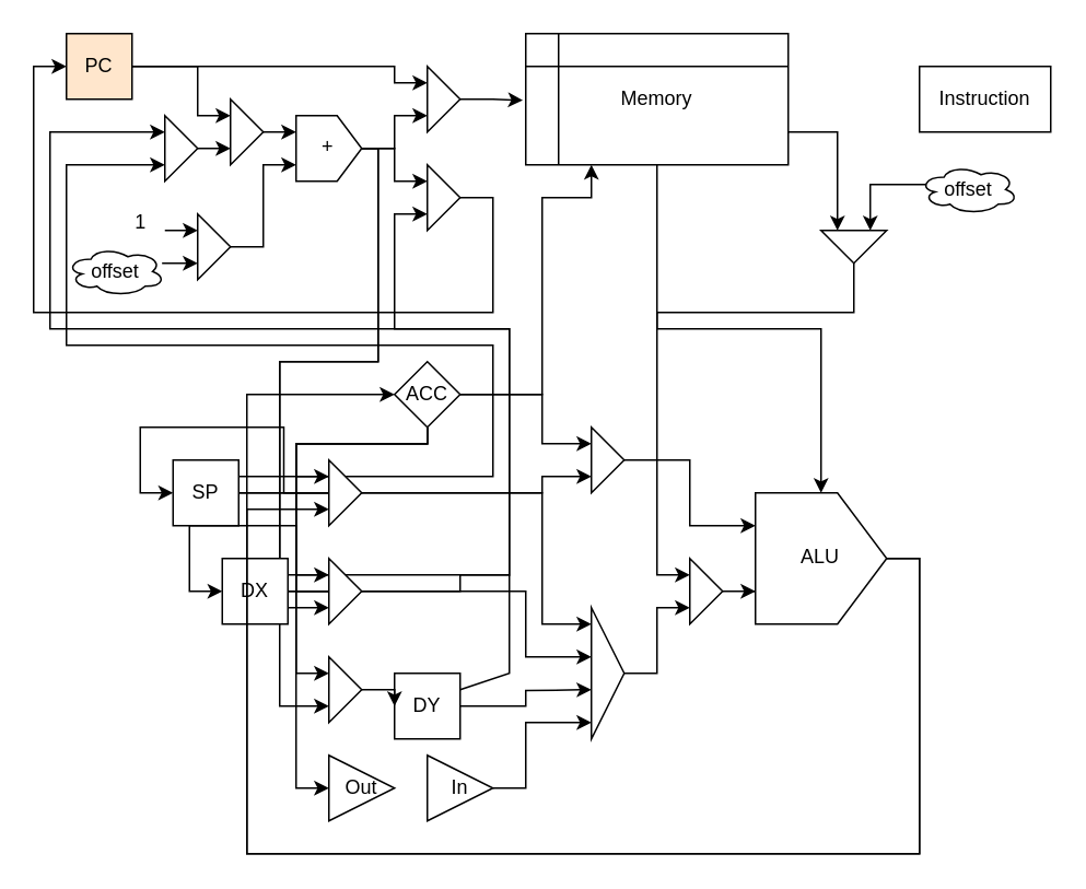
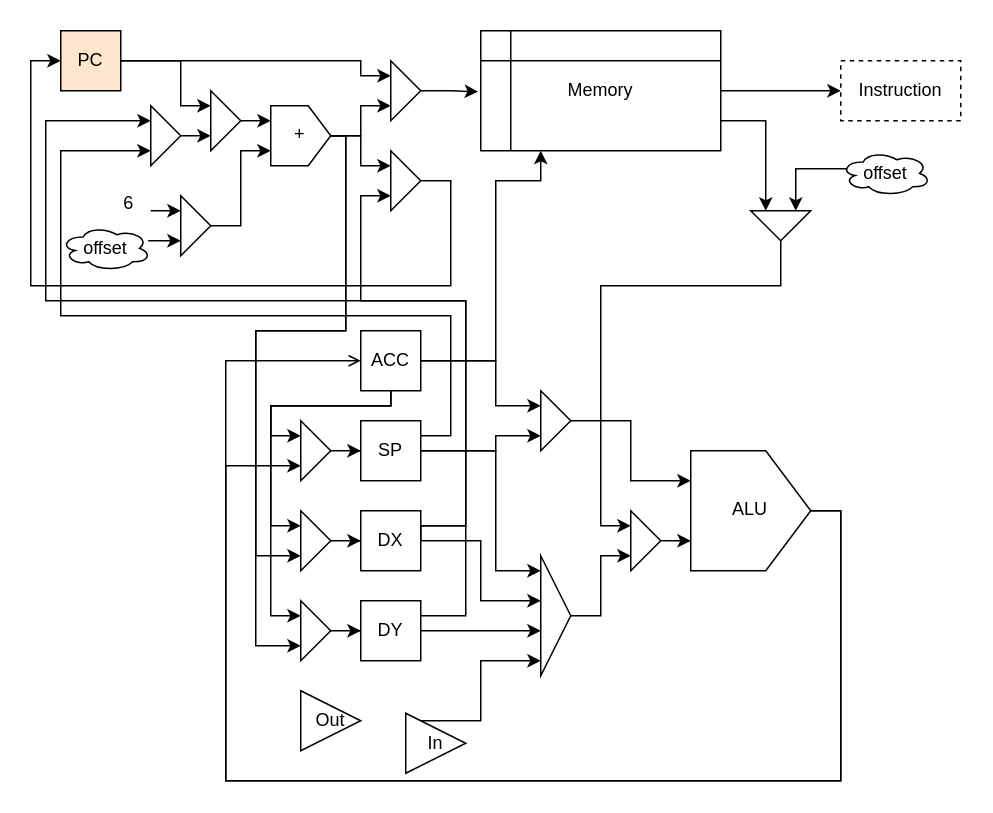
  <mxCell id="0" />
  <mxCell id="1" parent="0" />
- <mxCell id="2" style="edgeStyle=orthogonalEdgeStyle;rounded=0;orthogonalLoop=1;jettySize=auto;html=1;" parent="1" source="4" target="62" edge="1"><mxGeometry relative="1" as="geometry" /></mxCell>
+ <mxCell id="2" style="edgeStyle=orthogonalEdgeStyle;rounded=0;orthogonalLoop=1;jettySize=auto;html=1;entryX=0;entryY=0.5;entryDx=0;entryDy=0;" parent="1" source="4" target="18" edge="1"><mxGeometry relative="1" as="geometry" /></mxCell>
  <mxCell id="3" style="edgeStyle=orthogonalEdgeStyle;rounded=0;orthogonalLoop=1;jettySize=auto;html=1;exitX=1;exitY=0.75;exitDx=0;exitDy=0;entryX=0;entryY=0.75;entryDx=0;entryDy=0;" parent="1" source="4" target="64" edge="1"><mxGeometry relative="1" as="geometry" /></mxCell>
  <mxCell id="4" value="Memory" style="shape=internalStorage;whiteSpace=wrap;html=1;backgroundOutline=1;" parent="1" vertex="1"><mxGeometry x="320" y="20" width="160" height="80" as="geometry" /></mxCell>
  <mxCell id="5" value="" style="triangle;whiteSpace=wrap;html=1;" parent="1" vertex="1"><mxGeometry x="260" y="40" width="20" height="40" as="geometry" /></mxCell>
  <mxCell id="6" style="edgeStyle=orthogonalEdgeStyle;rounded=0;orthogonalLoop=1;jettySize=auto;html=1;entryX=-0.011;entryY=0.508;entryDx=0;entryDy=0;entryPerimeter=0;" parent="1" source="5" target="4" edge="1"><mxGeometry relative="1" as="geometry" /></mxCell>
  <mxCell id="7" style="edgeStyle=orthogonalEdgeStyle;rounded=0;orthogonalLoop=1;jettySize=auto;html=1;entryX=0;entryY=0.75;entryDx=0;entryDy=0;" parent="1" source="11" target="5" edge="1"><mxGeometry relative="1" as="geometry" /></mxCell>
  <mxCell id="8" style="edgeStyle=orthogonalEdgeStyle;rounded=0;orthogonalLoop=1;jettySize=auto;html=1;exitX=0.5;exitY=1;exitDx=0;exitDy=0;entryX=0;entryY=0.25;entryDx=0;entryDy=0;" parent="1" source="11" target="16" edge="1"><mxGeometry relative="1" as="geometry" /></mxCell>
  <mxCell id="9" style="edgeStyle=orthogonalEdgeStyle;rounded=0;orthogonalLoop=1;jettySize=auto;html=1;exitX=0.5;exitY=1;exitDx=0;exitDy=0;entryX=0;entryY=0.75;entryDx=0;entryDy=0;" parent="1" source="11" target="54" edge="1"><mxGeometry relative="1" as="geometry"><mxPoint x="220.276" y="230" as="targetPoint" /><Array as="points"><mxPoint x="230" y="90" /><mxPoint x="230" y="220" /><mxPoint x="170" y="220" /><mxPoint x="170" y="370" /></Array></mxGeometry></mxCell>
  <mxCell id="10" style="edgeStyle=orthogonalEdgeStyle;rounded=0;orthogonalLoop=1;jettySize=auto;html=1;entryX=0;entryY=0.75;entryDx=0;entryDy=0;" parent="1" source="11" target="56" edge="1"><mxGeometry relative="1" as="geometry"><Array as="points"><mxPoint x="230" y="90" /><mxPoint x="230" y="220" /><mxPoint x="170" y="220" /><mxPoint x="170" y="430" /></Array></mxGeometry></mxCell>
  <mxCell id="11" value="+" style="shape=offPageConnector;whiteSpace=wrap;html=1;rotation=-90;textDirection=vertical-lr;" parent="1" vertex="1"><mxGeometry x="180" y="70" width="40" height="40" as="geometry" /></mxCell>
  <mxCell id="12" style="edgeStyle=orthogonalEdgeStyle;rounded=0;orthogonalLoop=1;jettySize=auto;html=1;entryX=0;entryY=0.25;entryDx=0;entryDy=0;" parent="1" source="14" target="5" edge="1"><mxGeometry relative="1" as="geometry"><Array as="points"><mxPoint x="240" y="40" /><mxPoint x="240" y="50" /></Array></mxGeometry></mxCell>
  <mxCell id="13" style="edgeStyle=orthogonalEdgeStyle;rounded=0;orthogonalLoop=1;jettySize=auto;html=1;entryX=0;entryY=0.25;entryDx=0;entryDy=0;" parent="1" source="14" target="20" edge="1"><mxGeometry relative="1" as="geometry"><Array as="points"><mxPoint x="120" y="40" /><mxPoint x="120" y="70" /><mxPoint x="140" y="70" /></Array></mxGeometry></mxCell>
  <mxCell id="14" value="PC" style="whiteSpace=wrap;html=1;aspect=fixed;fillColor=#ffe6cc;" parent="1" vertex="1"><mxGeometry x="40" y="20" width="40" height="40" as="geometry" /></mxCell>
  <mxCell id="15" style="edgeStyle=orthogonalEdgeStyle;rounded=0;orthogonalLoop=1;jettySize=auto;html=1;exitX=1;exitY=0.5;exitDx=0;exitDy=0;entryX=0;entryY=0.5;entryDx=0;entryDy=0;" parent="1" source="16" target="14" edge="1"><mxGeometry relative="1" as="geometry"><mxPoint x="200" y="130" as="targetPoint" /><Array as="points"><mxPoint x="300" y="120" /><mxPoint x="300" y="190" /><mxPoint x="20" y="190" /><mxPoint x="20" y="40" /></Array></mxGeometry></mxCell>
  <mxCell id="16" value="" style="triangle;whiteSpace=wrap;html=1;" parent="1" vertex="1"><mxGeometry x="260" y="100" width="20" height="40" as="geometry" /></mxCell>
  <mxCell id="17" style="edgeStyle=orthogonalEdgeStyle;rounded=0;orthogonalLoop=1;jettySize=auto;html=1;entryX=0;entryY=0.25;entryDx=0;entryDy=0;exitX=0.07;exitY=0.4;exitDx=0;exitDy=0;exitPerimeter=0;" parent="1" source="67" target="64" edge="1"><mxGeometry relative="1" as="geometry"><mxPoint x="560" y="110" as="sourcePoint" /></mxGeometry></mxCell>
- <mxCell id="18" value="Instruction" style="rounded=0;whiteSpace=wrap;html=1;" parent="1" vertex="1"><mxGeometry x="560" y="40" width="80" height="40" as="geometry" /></mxCell>
+ <mxCell id="18" value="Instruction" style="rounded=0;whiteSpace=wrap;html=1;dashed=1;" parent="1" vertex="1"><mxGeometry x="560" y="40" width="80" height="40" as="geometry" /></mxCell>
  <mxCell id="19" style="edgeStyle=orthogonalEdgeStyle;rounded=0;orthogonalLoop=1;jettySize=auto;html=1;exitX=1;exitY=0.5;exitDx=0;exitDy=0;entryX=0.75;entryY=0;entryDx=0;entryDy=0;" parent="1" source="20" target="11" edge="1"><mxGeometry relative="1" as="geometry" /></mxCell>
  <mxCell id="20" value="" style="triangle;whiteSpace=wrap;html=1;" parent="1" vertex="1"><mxGeometry x="140" y="60" width="20" height="40" as="geometry" /></mxCell>
  <mxCell id="21" style="edgeStyle=orthogonalEdgeStyle;rounded=0;orthogonalLoop=1;jettySize=auto;html=1;entryX=0;entryY=0.75;entryDx=0;entryDy=0;" parent="1" source="22" target="20" edge="1"><mxGeometry relative="1" as="geometry"><Array as="points"><mxPoint x="120" y="90" /><mxPoint x="120" y="90" /></Array></mxGeometry></mxCell>
  <mxCell id="22" value="" style="triangle;whiteSpace=wrap;html=1;" parent="1" vertex="1"><mxGeometry x="100" y="70" width="20" height="40" as="geometry" /></mxCell>
  <mxCell id="23" style="edgeStyle=orthogonalEdgeStyle;rounded=0;orthogonalLoop=1;jettySize=auto;html=1;entryX=0;entryY=0.25;entryDx=0;entryDy=0;" parent="1" source="29" target="52" edge="1"><mxGeometry relative="1" as="geometry"><Array as="points"><mxPoint x="260" y="270" /><mxPoint x="180" y="270" /><mxPoint x="180" y="290" /></Array></mxGeometry></mxCell>
  <mxCell id="24" style="edgeStyle=orthogonalEdgeStyle;rounded=0;orthogonalLoop=1;jettySize=auto;html=1;exitX=0.5;exitY=1;exitDx=0;exitDy=0;entryX=0;entryY=0.25;entryDx=0;entryDy=0;" parent="1" source="29" target="54" edge="1"><mxGeometry relative="1" as="geometry"><Array as="points"><mxPoint x="260" y="270" /><mxPoint x="180" y="270" /><mxPoint x="180" y="350" /></Array></mxGeometry></mxCell>
  <mxCell id="25" style="edgeStyle=orthogonalEdgeStyle;rounded=0;orthogonalLoop=1;jettySize=auto;html=1;exitX=0.5;exitY=1;exitDx=0;exitDy=0;entryX=0;entryY=0.25;entryDx=0;entryDy=0;" parent="1" source="29" target="56" edge="1"><mxGeometry relative="1" as="geometry"><Array as="points"><mxPoint x="260" y="270" /><mxPoint x="180" y="270" /><mxPoint x="180" y="410" /></Array></mxGeometry></mxCell>
- <mxCell id="26" style="edgeStyle=orthogonalEdgeStyle;rounded=0;orthogonalLoop=1;jettySize=auto;html=1;entryX=0;entryY=0.5;entryDx=0;entryDy=0;" parent="1" source="29" target="57" edge="1"><mxGeometry relative="1" as="geometry"><Array as="points"><mxPoint x="260" y="270" /><mxPoint x="180" y="270" /><mxPoint x="180" y="480" /></Array></mxGeometry></mxCell>
  <mxCell id="27" style="edgeStyle=orthogonalEdgeStyle;rounded=0;orthogonalLoop=1;jettySize=auto;html=1;entryX=0;entryY=0.25;entryDx=0;entryDy=0;" parent="1" source="29" target="59" edge="1"><mxGeometry relative="1" as="geometry"><Array as="points"><mxPoint x="330" y="240" /><mxPoint x="330" y="270" /></Array></mxGeometry></mxCell>
  <mxCell id="28" style="edgeStyle=orthogonalEdgeStyle;rounded=0;orthogonalLoop=1;jettySize=auto;html=1;exitX=1;exitY=0.5;exitDx=0;exitDy=0;entryX=0.25;entryY=1;entryDx=0;entryDy=0;" parent="1" source="29" target="4" edge="1"><mxGeometry relative="1" as="geometry"><Array as="points"><mxPoint x="330" y="240" /><mxPoint x="330" y="120" /><mxPoint x="360" y="120" /></Array></mxGeometry></mxCell>
- <mxCell id="29" value="ACC" style="rhombus;whiteSpace=wrap;html=1;aspect=fixed;" parent="1" vertex="1"><mxGeometry x="240" y="220" width="40" height="40" as="geometry" /></mxCell>
+ <mxCell id="29" value="ACC" style="whiteSpace=wrap;html=1;aspect=fixed;" parent="1" vertex="1"><mxGeometry x="240" y="220" width="40" height="40" as="geometry" /></mxCell>
  <mxCell id="30" style="edgeStyle=orthogonalEdgeStyle;rounded=0;orthogonalLoop=1;jettySize=auto;html=1;entryX=0;entryY=0.75;entryDx=0;entryDy=0;" parent="1" source="33" target="22" edge="1"><mxGeometry relative="1" as="geometry"><Array as="points"><mxPoint x="300" y="290" /><mxPoint x="300" y="210" /><mxPoint x="40" y="210" /><mxPoint x="40" y="100" /></Array></mxGeometry></mxCell>
  <mxCell id="31" style="edgeStyle=orthogonalEdgeStyle;rounded=0;orthogonalLoop=1;jettySize=auto;html=1;" parent="1" source="33" edge="1"><mxGeometry relative="1" as="geometry"><mxPoint x="360" y="380" as="targetPoint" /><Array as="points"><mxPoint x="330" y="300" /><mxPoint x="330" y="380" /></Array></mxGeometry></mxCell>
  <mxCell id="32" style="edgeStyle=orthogonalEdgeStyle;rounded=0;orthogonalLoop=1;jettySize=auto;html=1;entryX=0;entryY=0.75;entryDx=0;entryDy=0;" parent="1" source="33" target="59" edge="1"><mxGeometry relative="1" as="geometry"><Array as="points"><mxPoint x="330" y="300" /><mxPoint x="330" y="290" /></Array></mxGeometry></mxCell>
- <mxCell id="33" value="SP" style="whiteSpace=wrap;html=1;aspect=fixed;" parent="1" vertex="1"><mxGeometry x="105" y="280" width="40" height="40" as="geometry" /></mxCell>
+ <mxCell id="33" value="SP" style="whiteSpace=wrap;html=1;aspect=fixed;" parent="1" vertex="1"><mxGeometry x="240" y="280" width="40" height="40" as="geometry" /></mxCell>
  <mxCell id="34" style="edgeStyle=orthogonalEdgeStyle;rounded=0;orthogonalLoop=1;jettySize=auto;html=1;exitX=1;exitY=0.5;exitDx=0;exitDy=0;" parent="1" source="37" edge="1"><mxGeometry relative="1" as="geometry"><mxPoint x="310" y="390" as="sourcePoint" /><mxPoint x="100" y="80" as="targetPoint" /><Array as="points"><mxPoint x="280" y="350" /><mxPoint x="310" y="350" /><mxPoint x="310" y="200" /><mxPoint x="30" y="200" /><mxPoint x="30" y="80" /></Array></mxGeometry></mxCell>
  <mxCell id="35" style="edgeStyle=orthogonalEdgeStyle;rounded=0;orthogonalLoop=1;jettySize=auto;html=1;" parent="1" source="37" edge="1"><mxGeometry relative="1" as="geometry"><mxPoint x="360" y="400" as="targetPoint" /><Array as="points"><mxPoint x="320" y="360" /><mxPoint x="320" y="400" /></Array></mxGeometry></mxCell>
  <mxCell id="36" style="edgeStyle=orthogonalEdgeStyle;rounded=0;orthogonalLoop=1;jettySize=auto;html=1;exitX=1;exitY=0.25;exitDx=0;exitDy=0;entryX=0;entryY=0.75;entryDx=0;entryDy=0;" edge="1" parent="1" source="37" target="16"><mxGeometry relative="1" as="geometry"><Array as="points"><mxPoint x="310" y="350" /><mxPoint x="310" y="200" /><mxPoint x="240" y="200" /><mxPoint x="240" y="130" /></Array></mxGeometry></mxCell>
- <mxCell id="37" value="DX" style="whiteSpace=wrap;html=1;aspect=fixed;" parent="1" vertex="1"><mxGeometry x="135" y="340" width="40" height="40" as="geometry" /></mxCell>
+ <mxCell id="37" value="DX" style="whiteSpace=wrap;html=1;aspect=fixed;" parent="1" vertex="1"><mxGeometry x="240" y="340" width="40" height="40" as="geometry" /></mxCell>
  <mxCell id="38" style="edgeStyle=orthogonalEdgeStyle;rounded=0;orthogonalLoop=1;jettySize=auto;html=1;" parent="1" source="39" edge="1"><mxGeometry relative="1" as="geometry"><mxPoint x="360" y="420" as="targetPoint" /></mxGeometry></mxCell>
- <mxCell id="39" value="DY" style="whiteSpace=wrap;html=1;aspect=fixed;" parent="1" vertex="1"><mxGeometry x="240" y="410" width="40" height="40" as="geometry" /></mxCell>
+ <mxCell id="39" value="DY" style="whiteSpace=wrap;html=1;aspect=fixed;" parent="1" vertex="1"><mxGeometry x="240" y="400" width="40" height="40" as="geometry" /></mxCell>
  <mxCell id="40" style="edgeStyle=orthogonalEdgeStyle;rounded=0;orthogonalLoop=1;jettySize=auto;html=1;entryX=0.25;entryY=0;entryDx=0;entryDy=0;" parent="1" source="41" target="11" edge="1"><mxGeometry relative="1" as="geometry" /></mxCell>
  <mxCell id="41" value="" style="triangle;whiteSpace=wrap;html=1;" parent="1" vertex="1"><mxGeometry x="120" y="130" width="20" height="40" as="geometry" /></mxCell>
  <mxCell id="42" style="edgeStyle=orthogonalEdgeStyle;rounded=0;orthogonalLoop=1;jettySize=auto;html=1;entryX=0;entryY=0.75;entryDx=0;entryDy=0;" parent="1" source="43" target="41" edge="1"><mxGeometry relative="1" as="geometry"><Array as="points"><mxPoint x="100" y="160" /><mxPoint x="100" y="160" /></Array></mxGeometry></mxCell>
  <mxCell id="43" value="offset" style="ellipse;shape=cloud;whiteSpace=wrap;html=1;" parent="1" vertex="1"><mxGeometry x="40" y="150" width="60" height="30" as="geometry" /></mxCell>
  <mxCell id="44" style="edgeStyle=orthogonalEdgeStyle;rounded=0;orthogonalLoop=1;jettySize=auto;html=1;entryX=0;entryY=0.25;entryDx=0;entryDy=0;" parent="1" source="45" target="41" edge="1"><mxGeometry relative="1" as="geometry"><Array as="points"><mxPoint x="100" y="140" /><mxPoint x="100" y="140" /></Array></mxGeometry></mxCell>
- <mxCell id="45" value="1" style="text;html=1;align=center;verticalAlign=middle;resizable=0;points=[];autosize=1;strokeColor=none;fillColor=none;" parent="1" vertex="1"><mxGeometry x="70" y="120" width="30" height="30" as="geometry" /></mxCell>
+ <mxCell id="45" value="6" style="text;html=1;align=center;verticalAlign=middle;resizable=0;points=[];autosize=1;strokeColor=none;fillColor=none;" parent="1" vertex="1"><mxGeometry x="70" y="120" width="30" height="30" as="geometry" /></mxCell>
  <mxCell id="46" value="" style="endArrow=none;html=1;rounded=0;exitX=1;exitY=0.25;exitDx=0;exitDy=0;" parent="1" source="39" edge="1"><mxGeometry width="50" height="50" relative="1" as="geometry"><mxPoint x="230" y="420" as="sourcePoint" /><mxPoint x="310" y="350" as="targetPoint" /><Array as="points"><mxPoint x="310" y="410" /></Array></mxGeometry></mxCell>
  <mxCell id="47" style="edgeStyle=orthogonalEdgeStyle;rounded=0;orthogonalLoop=1;jettySize=auto;html=1;" parent="1" source="48" edge="1"><mxGeometry relative="1" as="geometry"><mxPoint x="360" y="440" as="targetPoint" /><Array as="points"><mxPoint x="320" y="480" /><mxPoint x="320" y="440" /></Array></mxGeometry></mxCell>
- <mxCell id="48" value="In" style="triangle;whiteSpace=wrap;html=1;" parent="1" vertex="1"><mxGeometry x="260" y="460" width="40" height="40" as="geometry" /></mxCell>
+ <mxCell id="48" value="In" style="triangle;whiteSpace=wrap;html=1;" parent="1" vertex="1"><mxGeometry x="270" y="475" width="40" height="40" as="geometry" /></mxCell>
  <mxCell id="49" style="edgeStyle=orthogonalEdgeStyle;rounded=0;orthogonalLoop=1;jettySize=auto;html=1;entryX=0;entryY=0.75;entryDx=0;entryDy=0;" parent="1" source="50" target="66" edge="1"><mxGeometry relative="1" as="geometry"><Array as="points"><mxPoint x="400" y="410" /><mxPoint x="400" y="370" /></Array></mxGeometry></mxCell>
  <mxCell id="50" value="" style="triangle;whiteSpace=wrap;html=1;" parent="1" vertex="1"><mxGeometry x="360" y="370" width="20" height="80" as="geometry" /></mxCell>
  <mxCell id="51" style="edgeStyle=orthogonalEdgeStyle;rounded=0;orthogonalLoop=1;jettySize=auto;html=1;entryX=0;entryY=0.5;entryDx=0;entryDy=0;" parent="1" source="52" target="33" edge="1"><mxGeometry relative="1" as="geometry" /></mxCell>
  <mxCell id="52" value="" style="triangle;whiteSpace=wrap;html=1;" parent="1" vertex="1"><mxGeometry x="200" y="280" width="20" height="40" as="geometry" /></mxCell>
  <mxCell id="53" style="edgeStyle=orthogonalEdgeStyle;rounded=0;orthogonalLoop=1;jettySize=auto;html=1;entryX=0;entryY=0.5;entryDx=0;entryDy=0;" parent="1" source="54" target="37" edge="1"><mxGeometry relative="1" as="geometry" /></mxCell>
  <mxCell id="54" value="" style="triangle;whiteSpace=wrap;html=1;" parent="1" vertex="1"><mxGeometry x="200" y="340" width="20" height="40" as="geometry" /></mxCell>
  <mxCell id="55" style="edgeStyle=orthogonalEdgeStyle;rounded=0;orthogonalLoop=1;jettySize=auto;html=1;entryX=0;entryY=0.5;entryDx=0;entryDy=0;" parent="1" source="56" target="39" edge="1"><mxGeometry relative="1" as="geometry" /></mxCell>
  <mxCell id="56" value="" style="triangle;whiteSpace=wrap;html=1;" parent="1" vertex="1"><mxGeometry x="200" y="400" width="20" height="40" as="geometry" /></mxCell>
  <mxCell id="57" value="Out" style="triangle;whiteSpace=wrap;html=1;" parent="1" vertex="1"><mxGeometry x="200" y="460" width="40" height="40" as="geometry" /></mxCell>
  <mxCell id="58" style="edgeStyle=orthogonalEdgeStyle;rounded=0;orthogonalLoop=1;jettySize=auto;html=1;entryX=0.75;entryY=0;entryDx=0;entryDy=0;" parent="1" source="59" target="62" edge="1"><mxGeometry relative="1" as="geometry"><Array as="points"><mxPoint x="420" y="280" /><mxPoint x="420" y="320" /></Array></mxGeometry></mxCell>
  <mxCell id="59" value="" style="triangle;whiteSpace=wrap;html=1;" parent="1" vertex="1"><mxGeometry x="360" y="260" width="20" height="40" as="geometry" /></mxCell>
- <mxCell id="60" style="edgeStyle=orthogonalEdgeStyle;rounded=0;orthogonalLoop=1;jettySize=auto;html=1;entryX=0;entryY=0.5;entryDx=0;entryDy=0;" parent="1" source="62" target="29" edge="1"><mxGeometry relative="1" as="geometry"><Array as="points"><mxPoint x="560" y="340" /><mxPoint x="560" y="520" /><mxPoint x="150" y="520" /><mxPoint x="150" y="240" /></Array></mxGeometry></mxCell>
+ <mxCell id="60" style="edgeStyle=orthogonalEdgeStyle;rounded=0;orthogonalLoop=1;jettySize=auto;html=1;entryX=0;entryY=0.5;entryDx=0;entryDy=0;endArrow=open;" parent="1" source="62" target="29" edge="1"><mxGeometry relative="1" as="geometry"><Array as="points"><mxPoint x="560" y="340" /><mxPoint x="560" y="520" /><mxPoint x="150" y="520" /><mxPoint x="150" y="240" /></Array></mxGeometry></mxCell>
  <mxCell id="61" style="edgeStyle=orthogonalEdgeStyle;rounded=0;orthogonalLoop=1;jettySize=auto;html=1;entryX=0;entryY=0.75;entryDx=0;entryDy=0;" parent="1" source="62" target="52" edge="1"><mxGeometry relative="1" as="geometry"><Array as="points"><mxPoint x="560" y="340" /><mxPoint x="560" y="520" /><mxPoint x="150" y="520" /><mxPoint x="150" y="310" /></Array></mxGeometry></mxCell>
  <mxCell id="62" value="ALU" style="shape=offPageConnector;whiteSpace=wrap;html=1;rotation=-90;textDirection=vertical-lr;" parent="1" vertex="1"><mxGeometry x="460" y="300" width="80" height="80" as="geometry" /></mxCell>
  <mxCell id="63" style="edgeStyle=orthogonalEdgeStyle;rounded=0;orthogonalLoop=1;jettySize=auto;html=1;entryX=0;entryY=0.25;entryDx=0;entryDy=0;" parent="1" source="64" target="66" edge="1"><mxGeometry relative="1" as="geometry"><mxPoint x="470" y="230" as="targetPoint" /><Array as="points"><mxPoint x="520" y="190" /><mxPoint x="400" y="190" /><mxPoint x="400" y="350" /></Array></mxGeometry></mxCell>
  <mxCell id="64" value="" style="triangle;whiteSpace=wrap;html=1;rotation=90;" parent="1" vertex="1"><mxGeometry x="510" y="130" width="20" height="40" as="geometry" /></mxCell>
  <mxCell id="65" style="edgeStyle=orthogonalEdgeStyle;rounded=0;orthogonalLoop=1;jettySize=auto;html=1;entryX=0.25;entryY=0;entryDx=0;entryDy=0;" parent="1" source="66" target="62" edge="1"><mxGeometry relative="1" as="geometry" /></mxCell>
  <mxCell id="66" value="" style="triangle;whiteSpace=wrap;html=1;rotation=0;" parent="1" vertex="1"><mxGeometry x="420" y="340" width="20" height="40" as="geometry" /></mxCell>
  <mxCell id="67" value="offset" style="ellipse;shape=cloud;whiteSpace=wrap;html=1;" vertex="1" parent="1"><mxGeometry x="560" y="100" width="60" height="30" as="geometry" /></mxCell>
